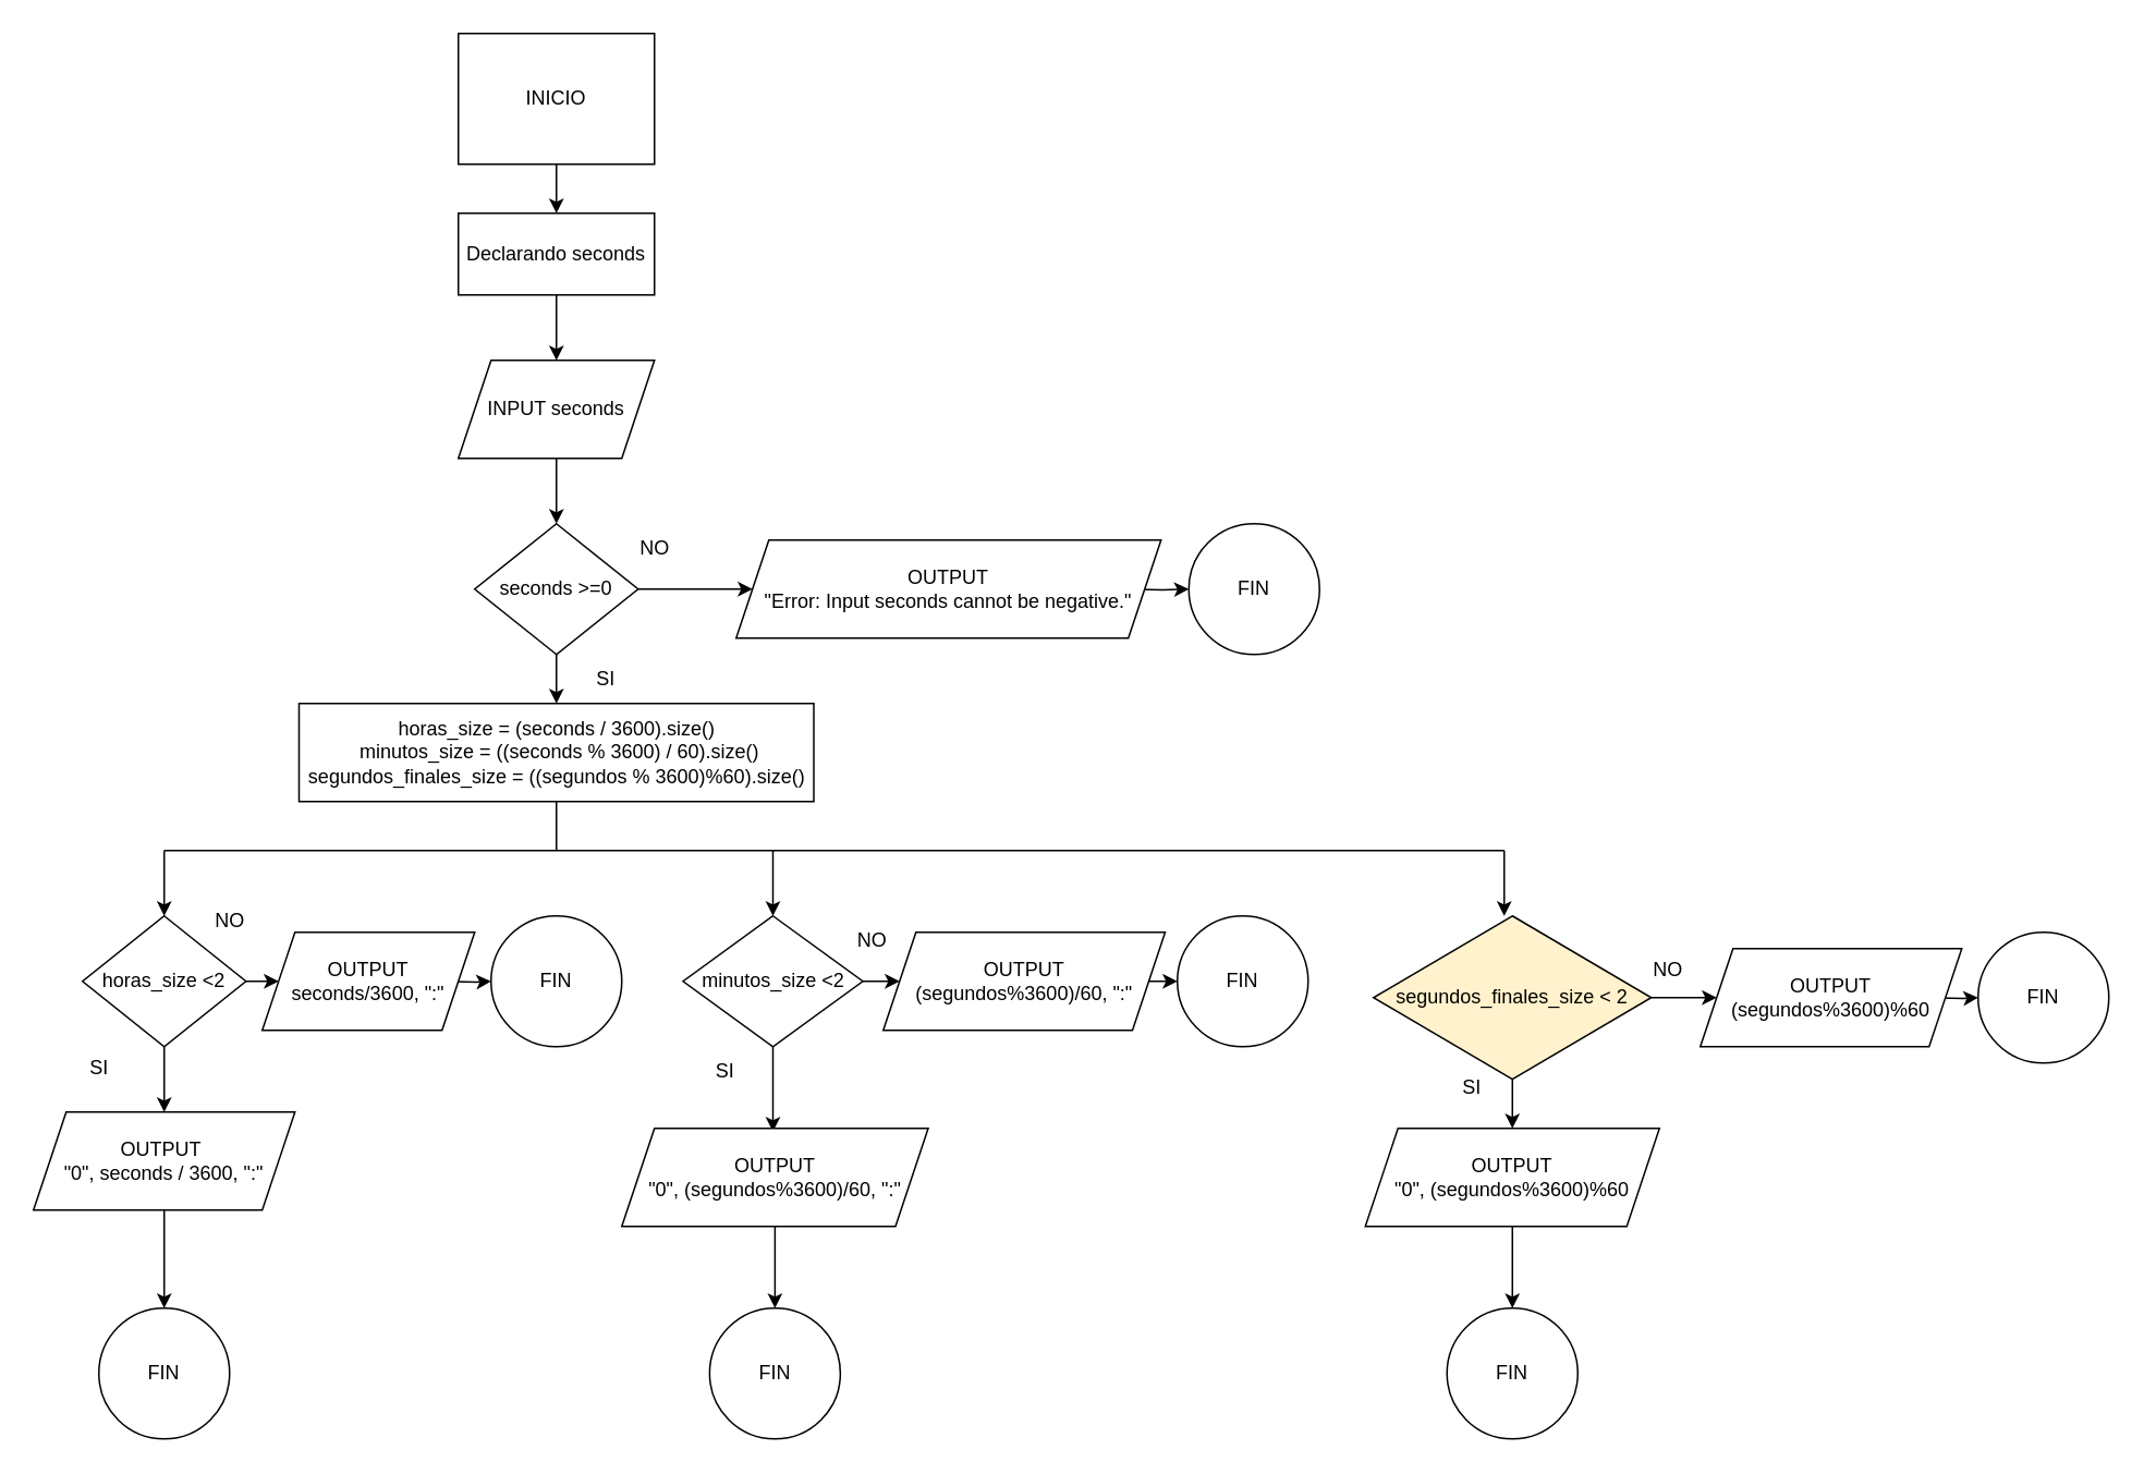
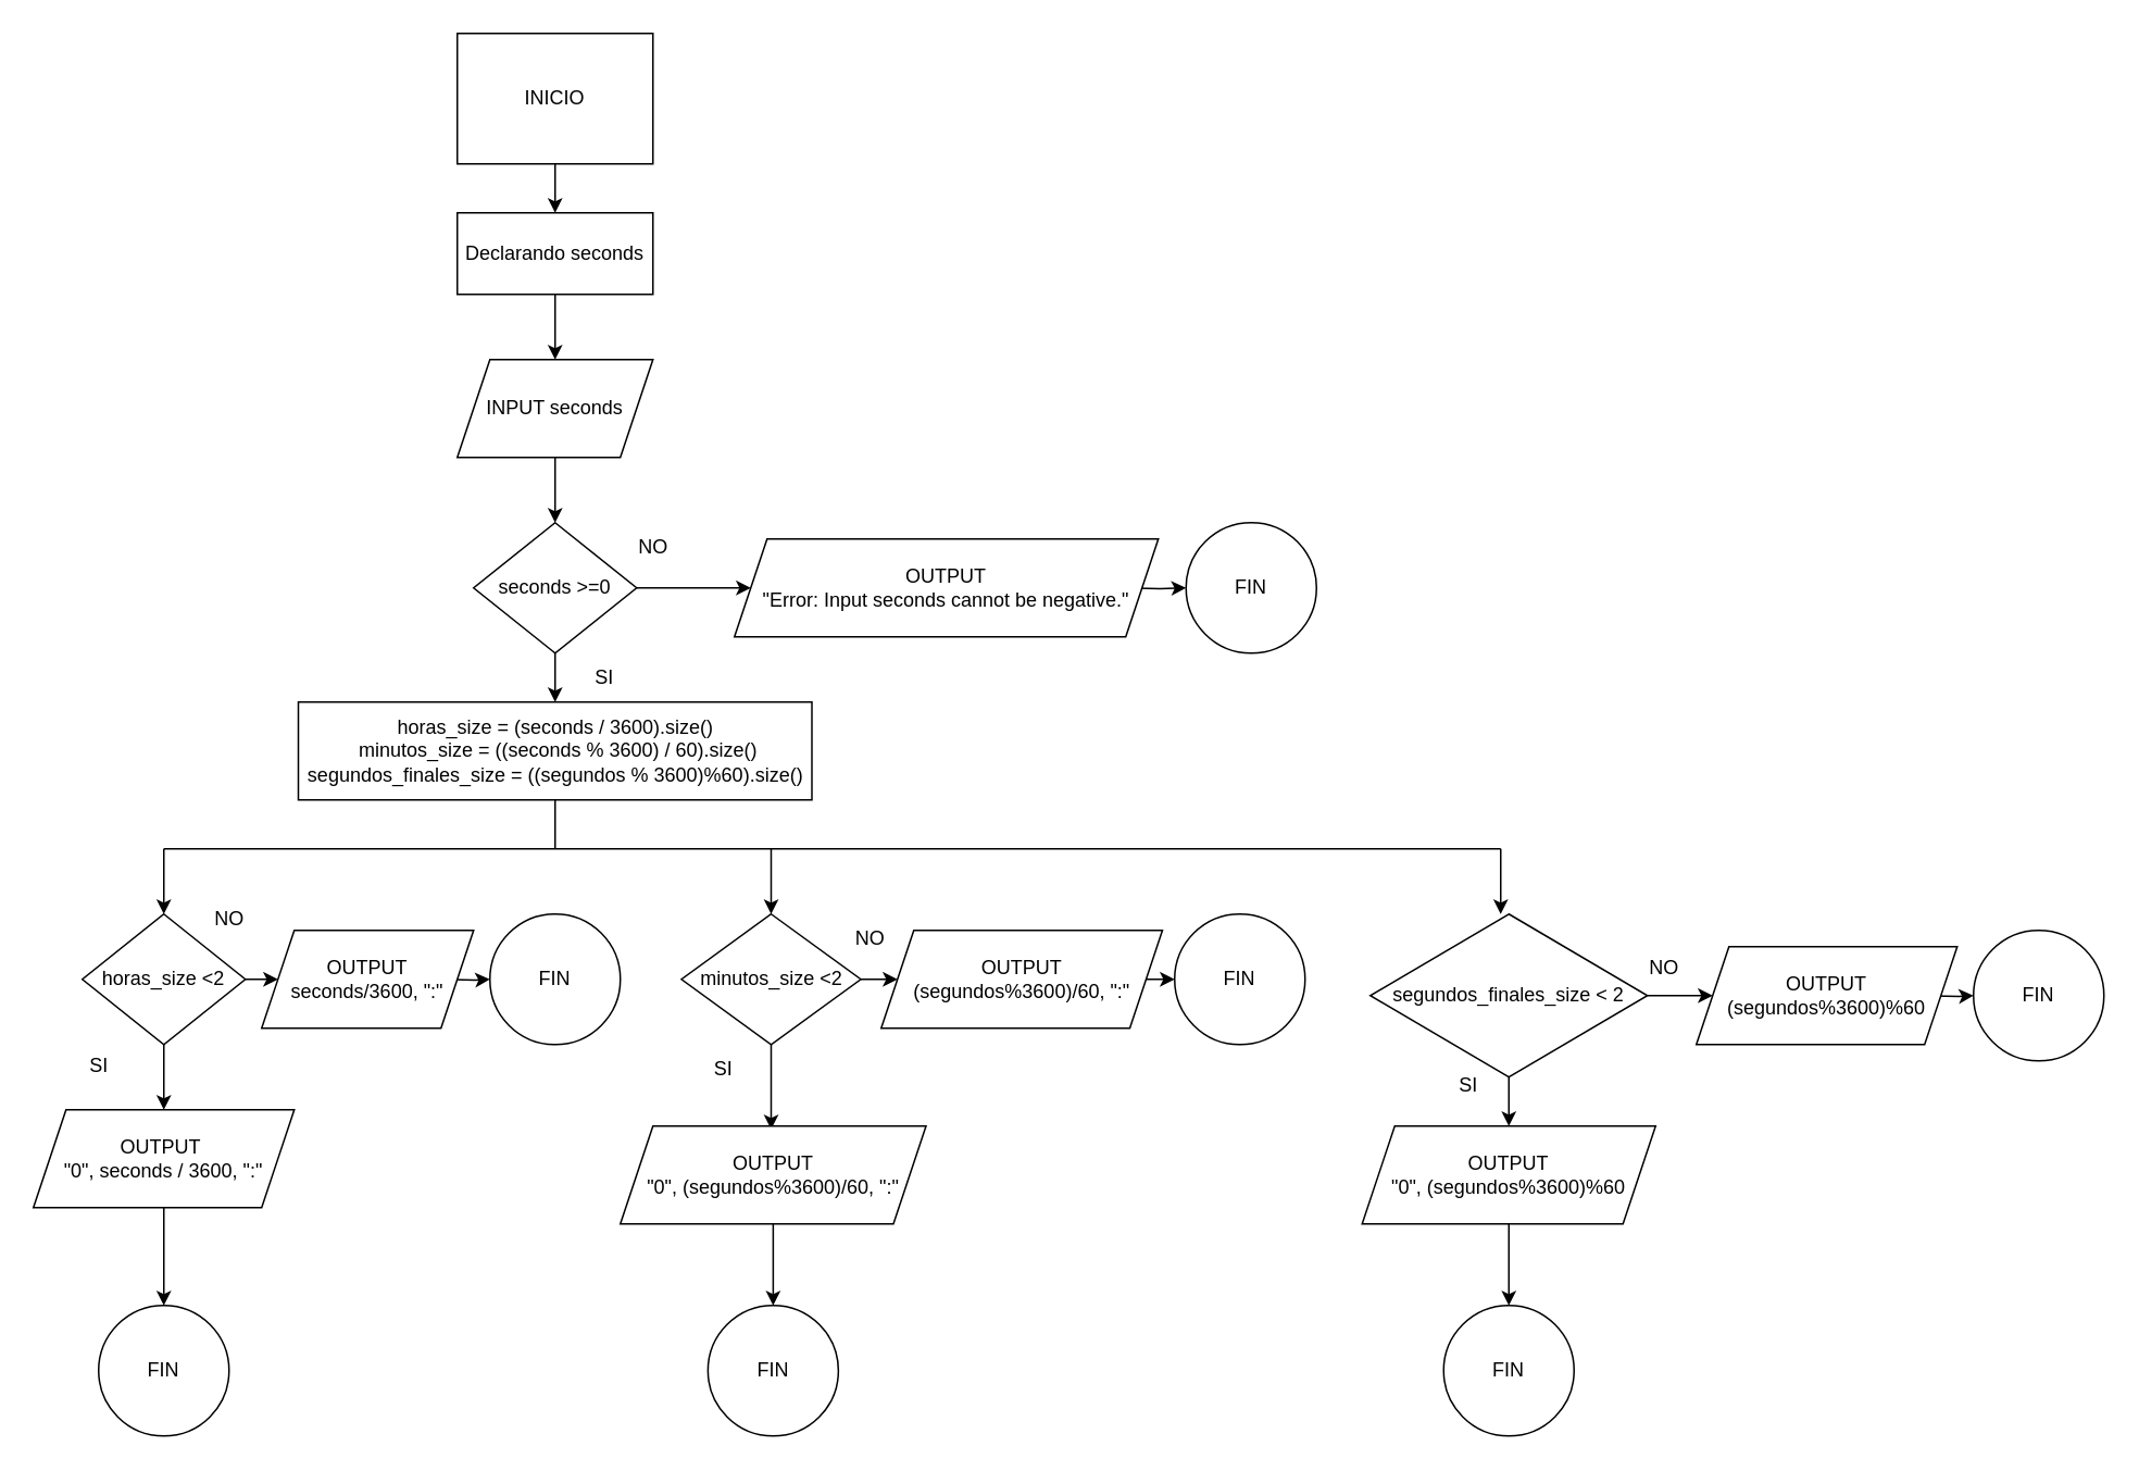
  <mxCell id="0" />
  <mxCell id="1" parent="0" />
  <mxCell id="2" value="" style="edgeStyle=orthogonalEdgeStyle;rounded=0;orthogonalLoop=1;jettySize=auto;html=1;" edge="1" parent="1" source="3" target="5"><mxGeometry relative="1" as="geometry" /></mxCell>
  <mxCell id="3" value="INICIO" style="whiteSpace=wrap;html=1;rounded=0;" vertex="1" parent="1"><mxGeometry x="280" y="20" width="120" height="80" as="geometry" /></mxCell>
  <mxCell id="4" value="" style="edgeStyle=orthogonalEdgeStyle;rounded=0;orthogonalLoop=1;jettySize=auto;html=1;" edge="1" parent="1" source="5" target="7"><mxGeometry relative="1" as="geometry" /></mxCell>
  <mxCell id="5" value="Declarando seconds" style="whiteSpace=wrap;html=1;" vertex="1" parent="1"><mxGeometry x="280" y="130" width="120" height="50" as="geometry" /></mxCell>
  <mxCell id="6" value="" style="edgeStyle=orthogonalEdgeStyle;rounded=0;orthogonalLoop=1;jettySize=auto;html=1;" edge="1" parent="1" source="7" target="36"><mxGeometry relative="1" as="geometry" /></mxCell>
  <mxCell id="7" value="INPUT seconds" style="shape=parallelogram;perimeter=parallelogramPerimeter;whiteSpace=wrap;html=1;fixedSize=1;" vertex="1" parent="1"><mxGeometry x="280" y="220" width="120" height="60" as="geometry" /></mxCell>
  <mxCell id="8" value="horas_size = (seconds / 3600).size()&lt;div&gt;&amp;nbsp;minutos_size = ((seconds % 3600) / 60).size()&lt;/div&gt;&lt;div&gt;segundos_finales_size = ((segundos % 3600)%60).size()&lt;/div&gt;" style="whiteSpace=wrap;html=1;" vertex="1" parent="1"><mxGeometry x="182.5" y="430" width="315" height="60" as="geometry" /></mxCell>
  <mxCell id="9" value="" style="endArrow=none;html=1;rounded=0;entryX=0.5;entryY=1;entryDx=0;entryDy=0;" edge="1" parent="1" target="8"><mxGeometry width="50" height="50" relative="1" as="geometry"><mxPoint x="340" y="520" as="sourcePoint" /><mxPoint x="450" y="600" as="targetPoint" /></mxGeometry></mxCell>
  <mxCell id="10" value="" style="endArrow=none;html=1;rounded=0;" edge="1" parent="1"><mxGeometry width="50" height="50" relative="1" as="geometry"><mxPoint x="100" y="520" as="sourcePoint" /><mxPoint x="920" y="520" as="targetPoint" /></mxGeometry></mxCell>
  <mxCell id="11" value="" style="endArrow=classic;html=1;rounded=0;" edge="1" parent="1"><mxGeometry width="50" height="50" relative="1" as="geometry"><mxPoint x="100" y="520" as="sourcePoint" /><mxPoint x="100" y="560" as="targetPoint" /></mxGeometry></mxCell>
  <mxCell id="12" value="" style="endArrow=classic;html=1;rounded=0;" edge="1" parent="1"><mxGeometry width="50" height="50" relative="1" as="geometry"><mxPoint x="472.5" y="520" as="sourcePoint" /><mxPoint x="472.5" y="560" as="targetPoint" /></mxGeometry></mxCell>
  <mxCell id="13" value="" style="endArrow=classic;html=1;rounded=0;" edge="1" parent="1"><mxGeometry width="50" height="50" relative="1" as="geometry"><mxPoint x="920" y="520" as="sourcePoint" /><mxPoint x="920" y="560" as="targetPoint" /></mxGeometry></mxCell>
  <mxCell id="14" value="" style="edgeStyle=orthogonalEdgeStyle;rounded=0;orthogonalLoop=1;jettySize=auto;html=1;" edge="1" parent="1" source="16"><mxGeometry relative="1" as="geometry"><mxPoint x="100" y="680" as="targetPoint" /></mxGeometry></mxCell>
  <mxCell id="15" value="" style="edgeStyle=orthogonalEdgeStyle;rounded=0;orthogonalLoop=1;jettySize=auto;html=1;" edge="1" parent="1" source="16"><mxGeometry relative="1" as="geometry"><mxPoint x="170" y="600" as="targetPoint" /></mxGeometry></mxCell>
  <mxCell id="16" value="horas_size &amp;lt;2" style="rhombus;whiteSpace=wrap;html=1;" vertex="1" parent="1"><mxGeometry x="50" y="560" width="100" height="80" as="geometry" /></mxCell>
  <mxCell id="17" value="" style="edgeStyle=orthogonalEdgeStyle;rounded=0;orthogonalLoop=1;jettySize=auto;html=1;" edge="1" parent="1" source="19"><mxGeometry relative="1" as="geometry"><mxPoint x="472.5" y="692" as="targetPoint" /></mxGeometry></mxCell>
  <mxCell id="18" value="" style="edgeStyle=orthogonalEdgeStyle;rounded=0;orthogonalLoop=1;jettySize=auto;html=1;" edge="1" parent="1" source="19"><mxGeometry relative="1" as="geometry"><mxPoint x="550" y="600" as="targetPoint" /></mxGeometry></mxCell>
  <mxCell id="19" value="minutos_size &amp;lt;2" style="rhombus;whiteSpace=wrap;html=1;" vertex="1" parent="1"><mxGeometry x="417.5" y="560" width="110" height="80" as="geometry" /></mxCell>
  <mxCell id="20" value="" style="edgeStyle=orthogonalEdgeStyle;rounded=0;orthogonalLoop=1;jettySize=auto;html=1;" edge="1" parent="1" source="22"><mxGeometry relative="1" as="geometry"><mxPoint x="925" y="690" as="targetPoint" /></mxGeometry></mxCell>
  <mxCell id="21" value="" style="edgeStyle=orthogonalEdgeStyle;rounded=0;orthogonalLoop=1;jettySize=auto;html=1;" edge="1" parent="1" source="22"><mxGeometry relative="1" as="geometry"><mxPoint x="1050" y="610" as="targetPoint" /></mxGeometry></mxCell>
- <mxCell id="22" value="segundos_finales_size &amp;lt; 2" style="rhombus;whiteSpace=wrap;html=1;fillColor=#fff2cc;" vertex="1" parent="1"><mxGeometry x="840" y="560" width="170" height="100" as="geometry" /></mxCell>
+ <mxCell id="22" value="segundos_finales_size &amp;lt; 2" style="rhombus;whiteSpace=wrap;html=1;" vertex="1" parent="1"><mxGeometry x="840" y="560" width="170" height="100" as="geometry" /></mxCell>
  <mxCell id="23" value="" style="edgeStyle=orthogonalEdgeStyle;rounded=0;orthogonalLoop=1;jettySize=auto;html=1;exitX=0.5;exitY=1;exitDx=0;exitDy=0;" edge="1" parent="1" source="49" target="42"><mxGeometry relative="1" as="geometry"><mxPoint x="100" y="760" as="sourcePoint" /></mxGeometry></mxCell>
  <mxCell id="24" value="SI" style="text;html=1;align=center;verticalAlign=middle;resizable=0;points=[];autosize=1;strokeColor=none;fillColor=none;" vertex="1" parent="1"><mxGeometry x="45" y="638" width="30" height="30" as="geometry" /></mxCell>
  <mxCell id="25" value="" style="edgeStyle=orthogonalEdgeStyle;rounded=0;orthogonalLoop=1;jettySize=auto;html=1;" edge="1" parent="1" target="45"><mxGeometry relative="1" as="geometry"><mxPoint x="270" y="600" as="sourcePoint" /></mxGeometry></mxCell>
  <mxCell id="26" value="NO" style="text;html=1;align=center;verticalAlign=middle;resizable=0;points=[];autosize=1;strokeColor=none;fillColor=none;" vertex="1" parent="1"><mxGeometry x="120" y="548" width="40" height="30" as="geometry" /></mxCell>
  <mxCell id="27" value="" style="edgeStyle=orthogonalEdgeStyle;rounded=0;orthogonalLoop=1;jettySize=auto;html=1;exitX=0.5;exitY=1;exitDx=0;exitDy=0;" edge="1" parent="1" source="52" target="43"><mxGeometry relative="1" as="geometry"><mxPoint x="472.5" y="772" as="sourcePoint" /></mxGeometry></mxCell>
  <mxCell id="28" value="SI" style="text;html=1;align=center;verticalAlign=middle;resizable=0;points=[];autosize=1;strokeColor=none;fillColor=none;" vertex="1" parent="1"><mxGeometry x="427.5" y="640" width="30" height="30" as="geometry" /></mxCell>
  <mxCell id="29" value="NO" style="text;html=1;align=center;verticalAlign=middle;resizable=0;points=[];autosize=1;strokeColor=none;fillColor=none;" vertex="1" parent="1"><mxGeometry x="512.5" y="560" width="40" height="30" as="geometry" /></mxCell>
  <mxCell id="30" value="" style="edgeStyle=orthogonalEdgeStyle;rounded=0;orthogonalLoop=1;jettySize=auto;html=1;entryX=0;entryY=0.5;entryDx=0;entryDy=0;" edge="1" parent="1" target="46"><mxGeometry relative="1" as="geometry"><mxPoint x="700" y="600" as="sourcePoint" /></mxGeometry></mxCell>
  <mxCell id="31" value="" style="edgeStyle=orthogonalEdgeStyle;rounded=0;orthogonalLoop=1;jettySize=auto;html=1;exitX=0.5;exitY=1;exitDx=0;exitDy=0;" edge="1" parent="1" source="54" target="44"><mxGeometry relative="1" as="geometry"><mxPoint x="925" y="770" as="sourcePoint" /></mxGeometry></mxCell>
  <mxCell id="32" value="SI" style="text;html=1;align=center;verticalAlign=middle;resizable=0;points=[];autosize=1;strokeColor=none;fillColor=none;" vertex="1" parent="1"><mxGeometry x="885" y="650" width="30" height="30" as="geometry" /></mxCell>
  <mxCell id="33" value="" style="edgeStyle=orthogonalEdgeStyle;rounded=0;orthogonalLoop=1;jettySize=auto;html=1;" edge="1" parent="1" target="47"><mxGeometry relative="1" as="geometry"><mxPoint x="1180" y="610" as="sourcePoint" /></mxGeometry></mxCell>
  <mxCell id="34" value="" style="edgeStyle=orthogonalEdgeStyle;rounded=0;orthogonalLoop=1;jettySize=auto;html=1;" edge="1" parent="1" source="36" target="8"><mxGeometry relative="1" as="geometry" /></mxCell>
  <mxCell id="35" value="" style="edgeStyle=orthogonalEdgeStyle;rounded=0;orthogonalLoop=1;jettySize=auto;html=1;" edge="1" parent="1" source="36"><mxGeometry relative="1" as="geometry"><mxPoint x="460" y="360" as="targetPoint" /></mxGeometry></mxCell>
  <mxCell id="36" value="seconds &amp;gt;=0" style="rhombus;whiteSpace=wrap;html=1;" vertex="1" parent="1"><mxGeometry x="290" y="320" width="100" height="80" as="geometry" /></mxCell>
  <mxCell id="37" value="SI" style="text;html=1;align=center;verticalAlign=middle;resizable=0;points=[];autosize=1;strokeColor=none;fillColor=none;" vertex="1" parent="1"><mxGeometry x="355" y="400" width="30" height="30" as="geometry" /></mxCell>
  <mxCell id="38" value="" style="edgeStyle=orthogonalEdgeStyle;rounded=0;orthogonalLoop=1;jettySize=auto;html=1;" edge="1" parent="1" target="41"><mxGeometry relative="1" as="geometry"><mxPoint x="690" y="360" as="sourcePoint" /></mxGeometry></mxCell>
  <mxCell id="39" value="NO" style="text;html=1;align=center;verticalAlign=middle;resizable=0;points=[];autosize=1;strokeColor=none;fillColor=none;" vertex="1" parent="1"><mxGeometry x="380" y="320" width="40" height="30" as="geometry" /></mxCell>
  <mxCell id="40" value="NO" style="text;html=1;align=center;verticalAlign=middle;resizable=0;points=[];autosize=1;strokeColor=none;fillColor=none;" vertex="1" parent="1"><mxGeometry x="1000" y="578" width="40" height="30" as="geometry" /></mxCell>
  <mxCell id="41" value="FIN" style="ellipse;whiteSpace=wrap;html=1;" vertex="1" parent="1"><mxGeometry x="727" y="320" width="80" height="80" as="geometry" /></mxCell>
  <mxCell id="42" value="FIN" style="ellipse;whiteSpace=wrap;html=1;" vertex="1" parent="1"><mxGeometry x="60" y="800" width="80" height="80" as="geometry" /></mxCell>
  <mxCell id="43" value="FIN" style="ellipse;whiteSpace=wrap;html=1;" vertex="1" parent="1"><mxGeometry x="433.75" y="800" width="80" height="80" as="geometry" /></mxCell>
  <mxCell id="44" value="FIN" style="ellipse;whiteSpace=wrap;html=1;" vertex="1" parent="1"><mxGeometry x="885" y="800" width="80" height="80" as="geometry" /></mxCell>
  <mxCell id="45" value="FIN" style="ellipse;whiteSpace=wrap;html=1;" vertex="1" parent="1"><mxGeometry x="300" y="560" width="80" height="80" as="geometry" /></mxCell>
  <mxCell id="46" value="FIN" style="ellipse;whiteSpace=wrap;html=1;" vertex="1" parent="1"><mxGeometry x="720" y="560" width="80" height="80" as="geometry" /></mxCell>
  <mxCell id="47" value="FIN" style="ellipse;whiteSpace=wrap;html=1;" vertex="1" parent="1"><mxGeometry x="1210" y="570" width="80" height="80" as="geometry" /></mxCell>
  <mxCell id="48" value="OUTPUT&lt;div&gt;&quot;Error: Input seconds cannot be negative.&quot;&lt;/div&gt;" style="shape=parallelogram;perimeter=parallelogramPerimeter;whiteSpace=wrap;html=1;fixedSize=1;" vertex="1" parent="1"><mxGeometry x="450" y="330" width="260" height="60" as="geometry" /></mxCell>
  <mxCell id="49" value="OUTPUT&amp;nbsp;&lt;div&gt;&quot;0&quot;, seconds / 3600, &quot;:&quot;&lt;/div&gt;" style="shape=parallelogram;perimeter=parallelogramPerimeter;whiteSpace=wrap;html=1;fixedSize=1;" vertex="1" parent="1"><mxGeometry x="20" y="680" width="160" height="60" as="geometry" /></mxCell>
  <mxCell id="50" value="OUTPUT&lt;div&gt;seconds/3600, &quot;:&quot;&lt;br&gt;&lt;/div&gt;" style="shape=parallelogram;perimeter=parallelogramPerimeter;whiteSpace=wrap;html=1;fixedSize=1;" vertex="1" parent="1"><mxGeometry x="160" y="570" width="130" height="60" as="geometry" /></mxCell>
  <mxCell id="51" style="edgeStyle=orthogonalEdgeStyle;rounded=0;orthogonalLoop=1;jettySize=auto;html=1;exitX=0.5;exitY=1;exitDx=0;exitDy=0;" edge="1" parent="1" source="50" target="50"><mxGeometry relative="1" as="geometry" /></mxCell>
  <mxCell id="52" value="OUTPUT&lt;div&gt;&quot;0&quot;, (segundos%3600)/60, &quot;:&quot;&lt;br&gt;&lt;/div&gt;" style="shape=parallelogram;perimeter=parallelogramPerimeter;whiteSpace=wrap;html=1;fixedSize=1;" vertex="1" parent="1"><mxGeometry x="380" y="690" width="187.5" height="60" as="geometry" /></mxCell>
  <mxCell id="53" value="&lt;div&gt;OUTPUT&lt;/div&gt;(segundos%3600)/60, &quot;:&quot;" style="shape=parallelogram;perimeter=parallelogramPerimeter;whiteSpace=wrap;html=1;fixedSize=1;" vertex="1" parent="1"><mxGeometry x="540" y="570" width="172.5" height="60" as="geometry" /></mxCell>
  <mxCell id="54" value="OUTPUT&lt;div&gt;&quot;0&quot;, (segundos%3600)%60&lt;br&gt;&lt;/div&gt;" style="shape=parallelogram;perimeter=parallelogramPerimeter;whiteSpace=wrap;html=1;fixedSize=1;" vertex="1" parent="1"><mxGeometry x="835" y="690" width="180" height="60" as="geometry" /></mxCell>
  <mxCell id="55" value="OUTPUT&lt;div&gt;(segundos%3600)%60&lt;br&gt;&lt;/div&gt;" style="shape=parallelogram;perimeter=parallelogramPerimeter;whiteSpace=wrap;html=1;fixedSize=1;" vertex="1" parent="1"><mxGeometry x="1040" y="580" width="160" height="60" as="geometry" /></mxCell>
